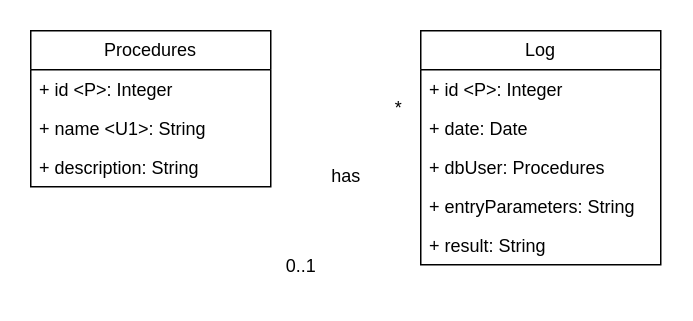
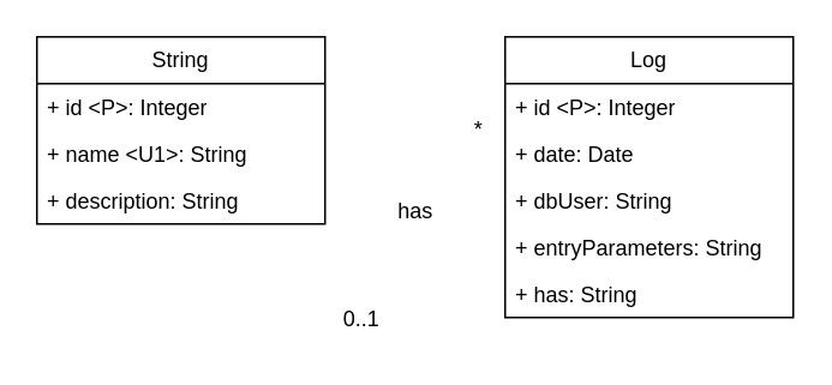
  <mxCell id="0" />
  <mxCell id="1" parent="0" />
  <mxCell id="2" value="Log" style="swimlane;fontStyle=0;childLayout=stackLayout;horizontal=1;startSize=26;fillColor=none;horizontalStack=0;resizeParent=1;resizeParentMax=0;resizeLast=0;collapsible=1;marginBottom=0;whiteSpace=wrap;html=1;" parent="1" vertex="1"><mxGeometry x="280" y="20" width="160" height="156" as="geometry" /></mxCell>
  <mxCell id="3" value="+ id &amp;lt;P&amp;gt;: Integer" style="text;strokeColor=none;fillColor=none;align=left;verticalAlign=top;spacingLeft=4;spacingRight=4;overflow=hidden;rotatable=0;points=[[0,0.5],[1,0.5]];portConstraint=eastwest;whiteSpace=wrap;html=1;" parent="2" vertex="1"><mxGeometry y="26" width="160" height="26" as="geometry" /></mxCell>
  <mxCell id="4" value="+ date: Date" style="text;strokeColor=none;fillColor=none;align=left;verticalAlign=top;spacingLeft=4;spacingRight=4;overflow=hidden;rotatable=0;points=[[0,0.5],[1,0.5]];portConstraint=eastwest;whiteSpace=wrap;html=1;" parent="2" vertex="1"><mxGeometry y="52" width="160" height="26" as="geometry" /></mxCell>
- <mxCell id="5" value="+ dbUser: Procedures" style="text;strokeColor=none;fillColor=none;align=left;verticalAlign=top;spacingLeft=4;spacingRight=4;overflow=hidden;rotatable=0;points=[[0,0.5],[1,0.5]];portConstraint=eastwest;whiteSpace=wrap;html=1;" parent="2" vertex="1"><mxGeometry y="78" width="160" height="26" as="geometry" /></mxCell>
+ <mxCell id="5" value="+ dbUser: String" style="text;strokeColor=none;fillColor=none;align=left;verticalAlign=top;spacingLeft=4;spacingRight=4;overflow=hidden;rotatable=0;points=[[0,0.5],[1,0.5]];portConstraint=eastwest;whiteSpace=wrap;html=1;" parent="2" vertex="1"><mxGeometry y="78" width="160" height="26" as="geometry" /></mxCell>
  <mxCell id="6" value="+ entryParameters: String" style="text;strokeColor=none;fillColor=none;align=left;verticalAlign=top;spacingLeft=4;spacingRight=4;overflow=hidden;rotatable=0;points=[[0,0.5],[1,0.5]];portConstraint=eastwest;whiteSpace=wrap;html=1;" parent="2" vertex="1"><mxGeometry y="104" width="160" height="26" as="geometry" /></mxCell>
- <mxCell id="7" value="+ result: String" style="text;strokeColor=none;fillColor=none;align=left;verticalAlign=top;spacingLeft=4;spacingRight=4;overflow=hidden;rotatable=0;points=[[0,0.5],[1,0.5]];portConstraint=eastwest;whiteSpace=wrap;html=1;" parent="2" vertex="1"><mxGeometry y="130" width="160" height="26" as="geometry" /></mxCell>
- <mxCell id="8" value="Procedures" style="swimlane;fontStyle=0;childLayout=stackLayout;horizontal=1;startSize=26;fillColor=none;horizontalStack=0;resizeParent=1;resizeParentMax=0;resizeLast=0;collapsible=1;marginBottom=0;whiteSpace=wrap;html=1;" parent="1" vertex="1"><mxGeometry x="20" y="20" width="160" height="104" as="geometry" /></mxCell>
+ <mxCell id="7" value="+ has: String" style="text;strokeColor=none;fillColor=none;align=left;verticalAlign=top;spacingLeft=4;spacingRight=4;overflow=hidden;rotatable=0;points=[[0,0.5],[1,0.5]];portConstraint=eastwest;whiteSpace=wrap;html=1;" parent="2" vertex="1"><mxGeometry y="130" width="160" height="26" as="geometry" /></mxCell>
+ <mxCell id="8" value="String" style="swimlane;fontStyle=0;childLayout=stackLayout;horizontal=1;startSize=26;fillColor=none;horizontalStack=0;resizeParent=1;resizeParentMax=0;resizeLast=0;collapsible=1;marginBottom=0;whiteSpace=wrap;html=1;" parent="1" vertex="1"><mxGeometry x="20" y="20" width="160" height="104" as="geometry" /></mxCell>
  <mxCell id="9" value="+ id &amp;lt;P&amp;gt;: Integer" style="text;strokeColor=none;fillColor=none;align=left;verticalAlign=top;spacingLeft=4;spacingRight=4;overflow=hidden;rotatable=0;points=[[0,0.5],[1,0.5]];portConstraint=eastwest;whiteSpace=wrap;html=1;" parent="8" vertex="1"><mxGeometry y="26" width="160" height="26" as="geometry" /></mxCell>
  <mxCell id="10" value="+ name &amp;lt;U1&amp;gt;: String" style="text;strokeColor=none;fillColor=none;align=left;verticalAlign=top;spacingLeft=4;spacingRight=4;overflow=hidden;rotatable=0;points=[[0,0.5],[1,0.5]];portConstraint=eastwest;whiteSpace=wrap;html=1;" parent="8" vertex="1"><mxGeometry y="52" width="160" height="26" as="geometry" /></mxCell>
  <mxCell id="11" value="+ description: String" style="text;strokeColor=none;fillColor=none;align=left;verticalAlign=top;spacingLeft=4;spacingRight=4;overflow=hidden;rotatable=0;points=[[0,0.5],[1,0.5]];portConstraint=eastwest;whiteSpace=wrap;html=1;" parent="8" vertex="1"><mxGeometry y="78" width="160" height="26" as="geometry" /></mxCell>
  <mxCell id="12" value="0..1" style="text;html=1;align=center;verticalAlign=middle;resizable=0;points=[];autosize=1;strokeColor=none;fillColor=none;" parent="1" vertex="1"><mxGeometry x="180" y="162" width="40" height="30" as="geometry" /></mxCell>
  <mxCell id="13" value="*" style="text;html=1;align=center;verticalAlign=middle;resizable=0;points=[];autosize=1;strokeColor=none;fillColor=none;" parent="1" vertex="1"><mxGeometry x="250" y="57" width="30" height="30" as="geometry" /></mxCell>
  <mxCell id="14" value="has" style="text;html=1;align=center;verticalAlign=middle;resizable=0;points=[];autosize=1;strokeColor=none;fillColor=none;" parent="1" vertex="1"><mxGeometry x="210" y="102" width="40" height="30" as="geometry" /></mxCell>
